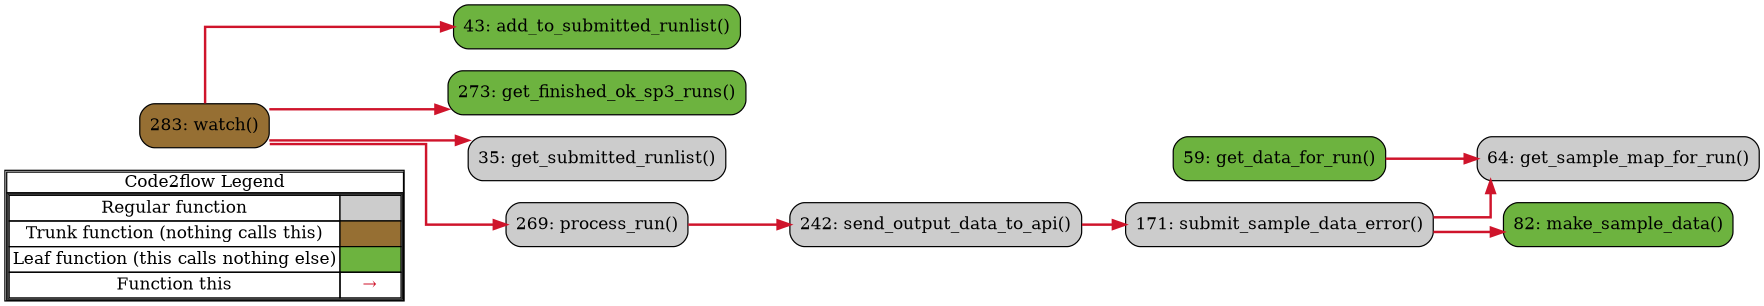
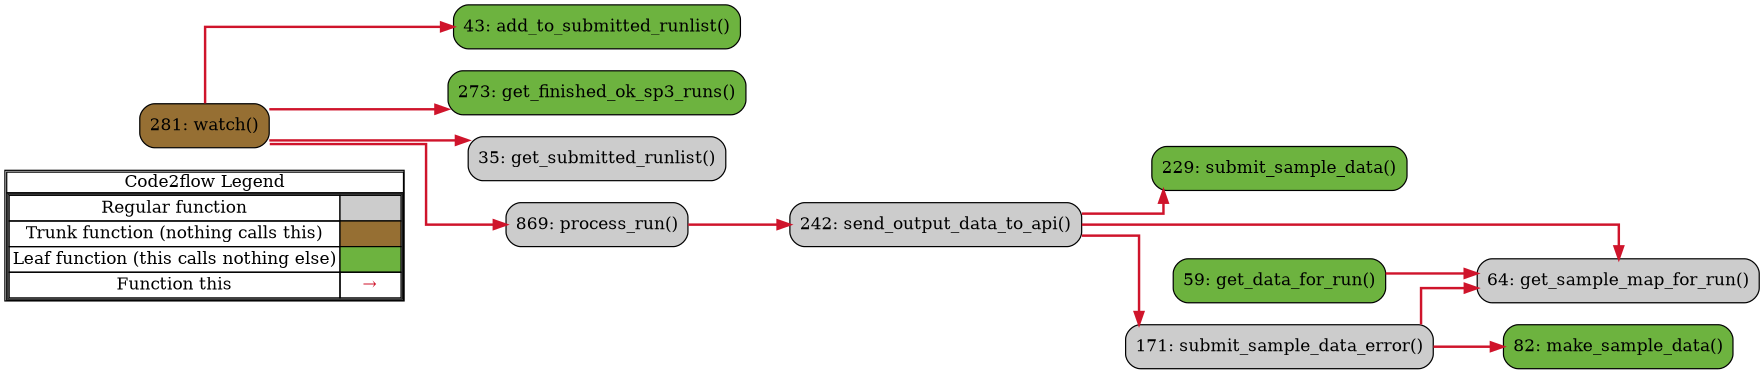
  digraph {
    concentrate=true
    rankdir=LR
    splines=ortho
    node [shape=rect fillcolor="#6db33f" style="rounded,filled"]
    edge [color="#cf142b" penwidth=2]
    n1 [label=<         <table cellspacing="0" cellpadding="0" border="1"><tr><td>Code2flow Legend</td></tr><tr><td>         <table cellspacing="0">         <tr><td>Regular function</td><td width="50px" bgcolor='#cccccc'></td></tr>         <tr><td>Trunk function (nothing calls this)</td><td bgcolor='#966F33'></td></tr>         <tr><td>Leaf function (this calls nothing else)</td><td bgcolor='#6db33f'></td></tr>         <tr><td>Function this</td><td><font color='#cf142b'>&#8594;</font></td></tr>         </table></td></tr></table>         > margin=0 shape=none fillcolor="" style=""]
    n2 [label="43: add_to_submitted_runlist()"]
    n3 [fillcolor="#cccccc" label="64: get_sample_map_for_run()"]
-   n4 [fillcolor="#966F33" label="283: watch()"]
+   n4 [fillcolor="#966F33" label="281: watch()"]
    n5 [label="273: get_finished_ok_sp3_runs()"]
    n6 [fillcolor="#cccccc" label="171: submit_sample_data_error()"]
    n7 [label="82: make_sample_data()"]
+   n8 [label="229: submit_sample_data()"]
    n9 [fillcolor="#cccccc" label="35: get_submitted_runlist()"]
-   n10 [fillcolor="#cccccc" label="269: process_run()"]
+   n10 [fillcolor="#cccccc" label="869: process_run()"]
    n11 [fillcolor="#cccccc" label="242: send_output_data_to_api()"]
    n12 [label="59: get_data_for_run()"]
    subgraph sub_1 {
      label=legend
      rank=min
      n1
    }
    subgraph sub_2 {
      label="File: run_watcher"
      style=dotted
      n2
      n3
      n4
      n5
      n6
      n7
+     n8
      n9
      n10
      n11
      n12
    }
    n4 -> n2
    n4 -> n5
    n4 -> n9
    n4 -> n10
    n6 -> n3
    n6 -> n7
    n10 -> n11
+   n11 -> n3
    n11 -> n6
+   n11 -> n8
    n12 -> n3
  }
